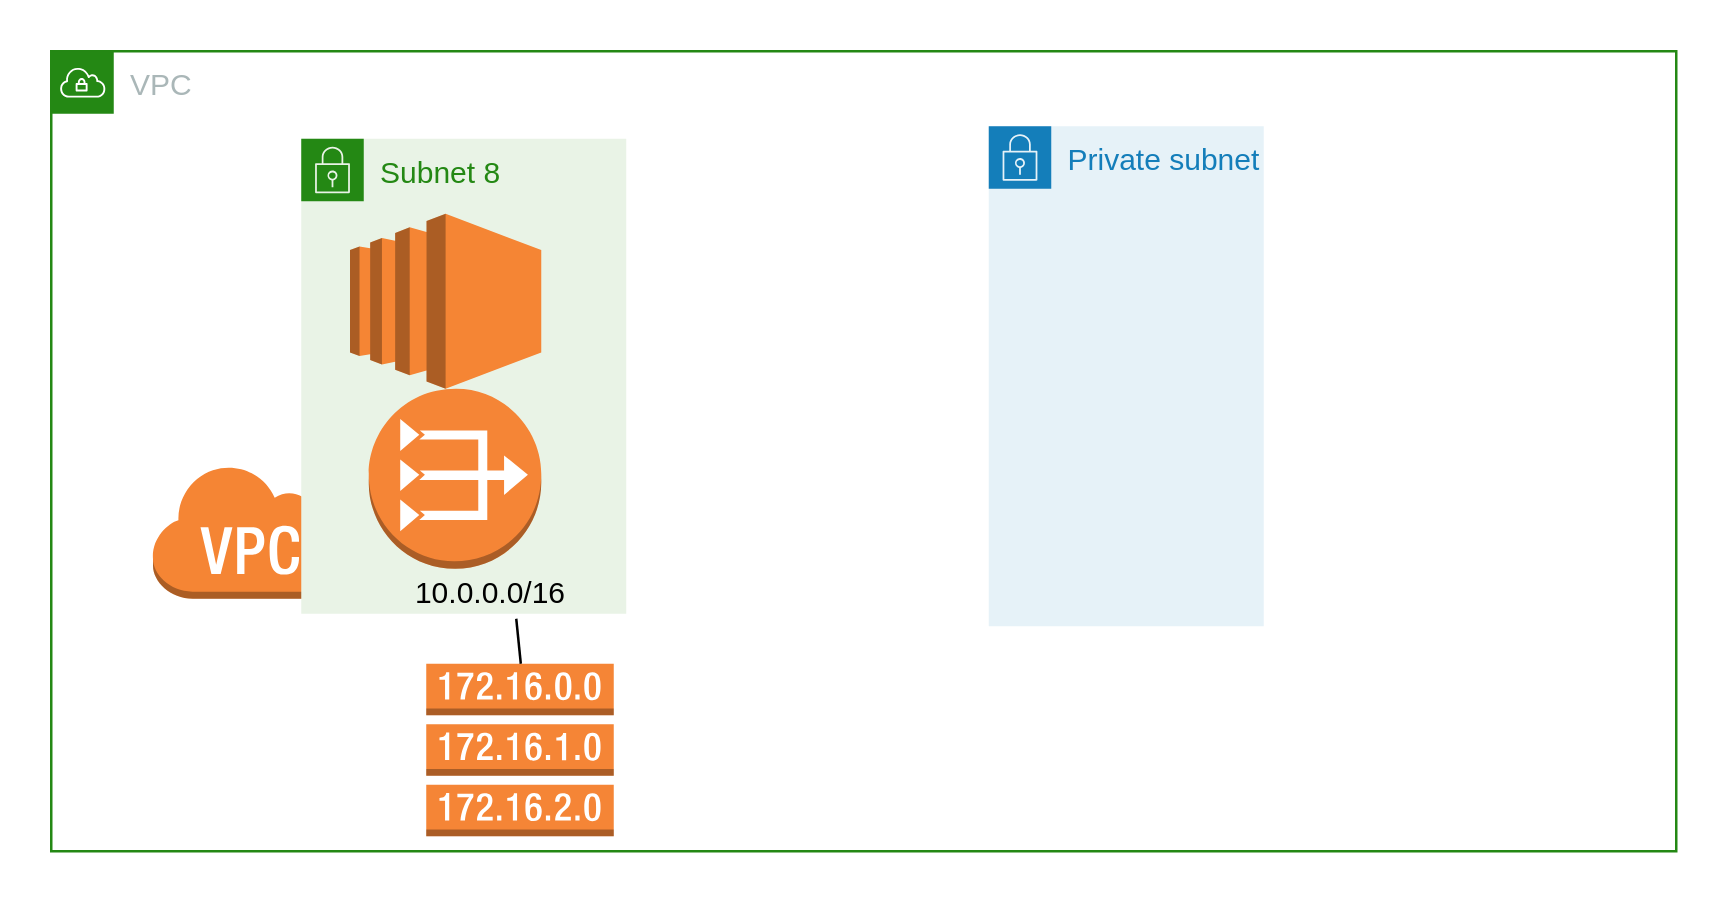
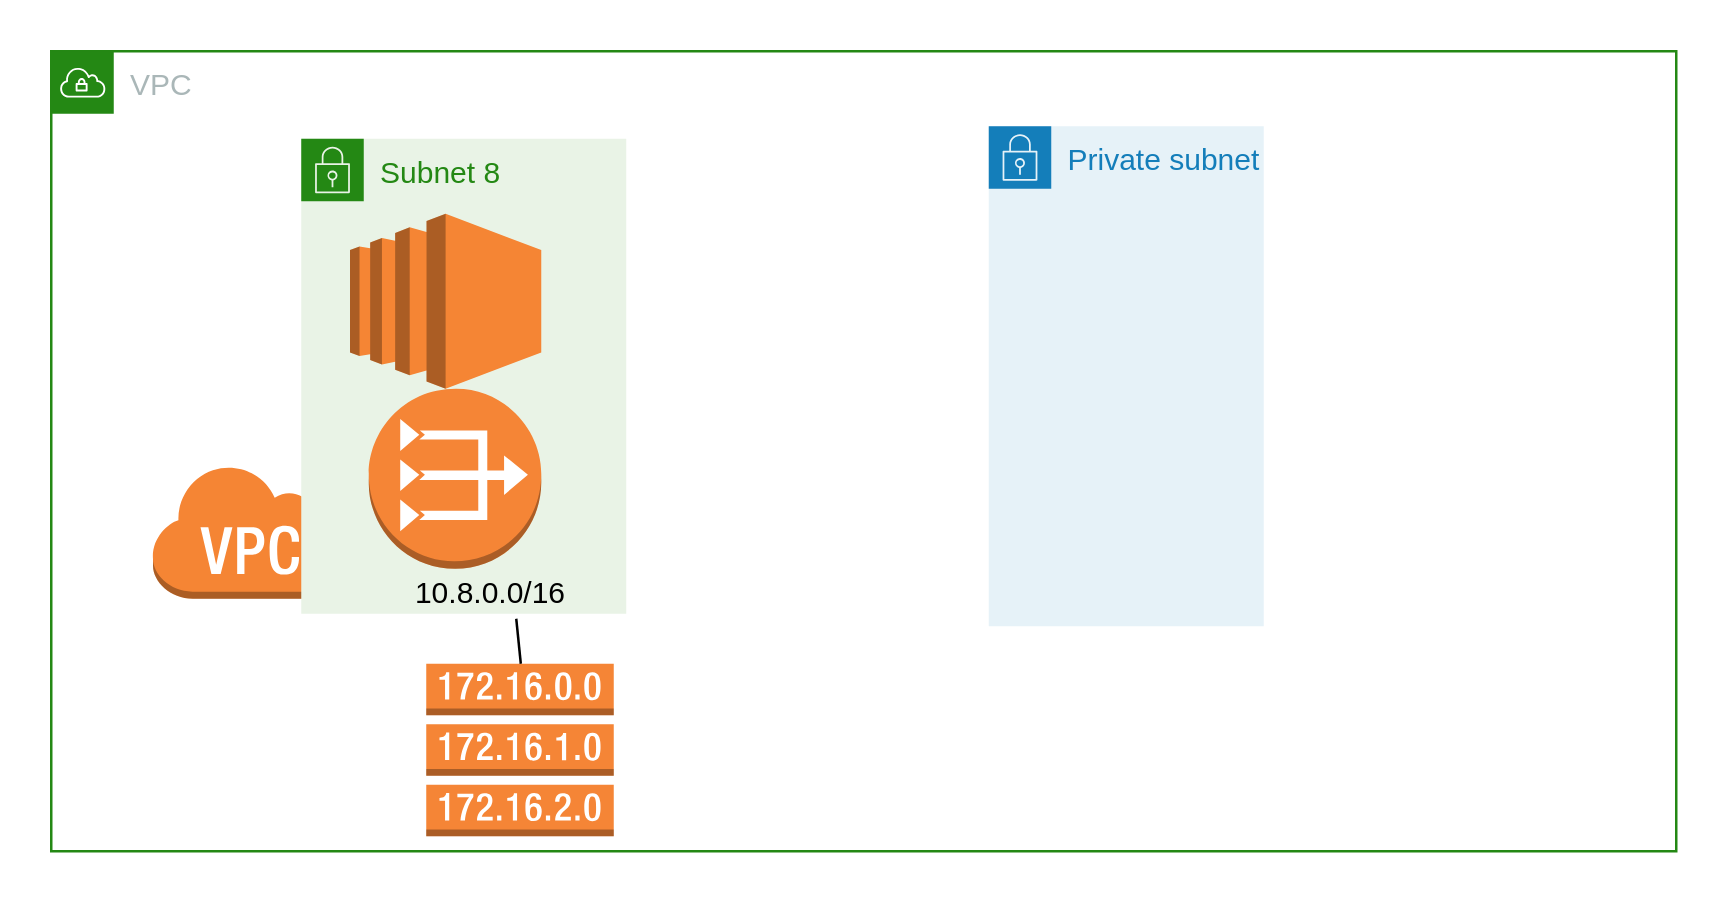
  <mxCell id="0" />
  <mxCell id="1" parent="0" />
  <mxCell id="2" value="" style="outlineConnect=0;dashed=0;verticalLabelPosition=bottom;verticalAlign=top;align=center;html=1;shape=mxgraph.aws3.virtual_private_cloud;fillColor=#F58534;gradientColor=none;" vertex="1" parent="1"><mxGeometry x="60" y="185" width="79.5" height="54" as="geometry" /></mxCell>
  <mxCell id="3" value="VPC" style="points=[[0,0],[0.25,0],[0.5,0],[0.75,0],[1,0],[1,0.25],[1,0.5],[1,0.75],[1,1],[0.75,1],[0.5,1],[0.25,1],[0,1],[0,0.75],[0,0.5],[0,0.25]];outlineConnect=0;gradientColor=none;html=1;whiteSpace=wrap;fontSize=12;fontStyle=0;shape=mxgraph.aws4.group;grIcon=mxgraph.aws4.group_vpc;strokeColor=#248814;fillColor=none;verticalAlign=top;align=left;spacingLeft=30;fontColor=#AAB7B8;dashed=0;" vertex="1" parent="1"><mxGeometry x="20" y="20" width="650" height="320" as="geometry" /></mxCell>
  <mxCell id="4" value="Private subnet" style="points=[[0,0],[0.25,0],[0.5,0],[0.75,0],[1,0],[1,0.25],[1,0.5],[1,0.75],[1,1],[0.75,1],[0.5,1],[0.25,1],[0,1],[0,0.75],[0,0.5],[0,0.25]];outlineConnect=0;gradientColor=none;html=1;whiteSpace=wrap;fontSize=12;fontStyle=0;shape=mxgraph.aws4.group;grIcon=mxgraph.aws4.group_security_group;grStroke=0;strokeColor=#147EBA;fillColor=#E6F2F8;verticalAlign=top;align=left;spacingLeft=30;fontColor=#147EBA;dashed=0;" vertex="1" parent="1"><mxGeometry x="395" y="50" width="110" height="200" as="geometry" /></mxCell>
  <mxCell id="5" value="Subnet 8" style="points=[[0,0],[0.25,0],[0.5,0],[0.75,0],[1,0],[1,0.25],[1,0.5],[1,0.75],[1,1],[0.75,1],[0.5,1],[0.25,1],[0,1],[0,0.75],[0,0.5],[0,0.25]];outlineConnect=0;gradientColor=none;html=1;whiteSpace=wrap;fontSize=12;fontStyle=0;shape=mxgraph.aws4.group;grIcon=mxgraph.aws4.group_security_group;grStroke=0;strokeColor=#248814;fillColor=#E9F3E6;verticalAlign=top;align=left;spacingLeft=30;fontColor=#248814;dashed=0;" vertex="1" parent="1"><mxGeometry x="120" y="55" width="130" height="190" as="geometry" /></mxCell>
  <mxCell id="6" value="" style="outlineConnect=0;dashed=0;verticalLabelPosition=bottom;verticalAlign=top;align=center;html=1;shape=mxgraph.aws3.vpc_nat_gateway;fillColor=#F58536;gradientColor=none;" vertex="1" parent="1"><mxGeometry x="147" y="155" width="69" height="72" as="geometry" /></mxCell>
  <mxCell id="7" value="" style="outlineConnect=0;dashed=0;verticalLabelPosition=bottom;verticalAlign=top;align=center;html=1;shape=mxgraph.aws3.ec2;fillColor=#F58534;gradientColor=none;" vertex="1" parent="1"><mxGeometry x="139.5" y="85" width="76.5" height="70" as="geometry" /></mxCell>
  <mxCell id="8" value="" style="outlineConnect=0;dashed=0;verticalLabelPosition=bottom;verticalAlign=top;align=center;html=1;shape=mxgraph.aws3.route_table;fillColor=#F58536;gradientColor=none;" vertex="1" parent="1"><mxGeometry x="170" y="265" width="75" height="69" as="geometry" /></mxCell>
  <mxCell id="9" value="" style="endArrow=none;html=1;entryX=0.75;entryY=1;entryDx=0;entryDy=0;" edge="1" parent="1" target="10"><mxGeometry width="50" height="50" relative="1" as="geometry"><mxPoint x="207.83" y="265" as="sourcePoint" /><mxPoint x="211.5" y="245" as="targetPoint" /></mxGeometry></mxCell>
- <mxCell id="10" value="10.0.0.0/16" style="text;html=1;strokeColor=none;fillColor=none;align=center;verticalAlign=middle;whiteSpace=wrap;rounded=0;" vertex="1" parent="1"><mxGeometry x="176" y="227" width="40" height="20" as="geometry" /></mxCell>
+ <mxCell id="10" value="10.8.0.0/16" style="text;html=1;strokeColor=none;fillColor=none;align=center;verticalAlign=middle;whiteSpace=wrap;rounded=0;" vertex="1" parent="1"><mxGeometry x="176" y="227" width="40" height="20" as="geometry" /></mxCell>
